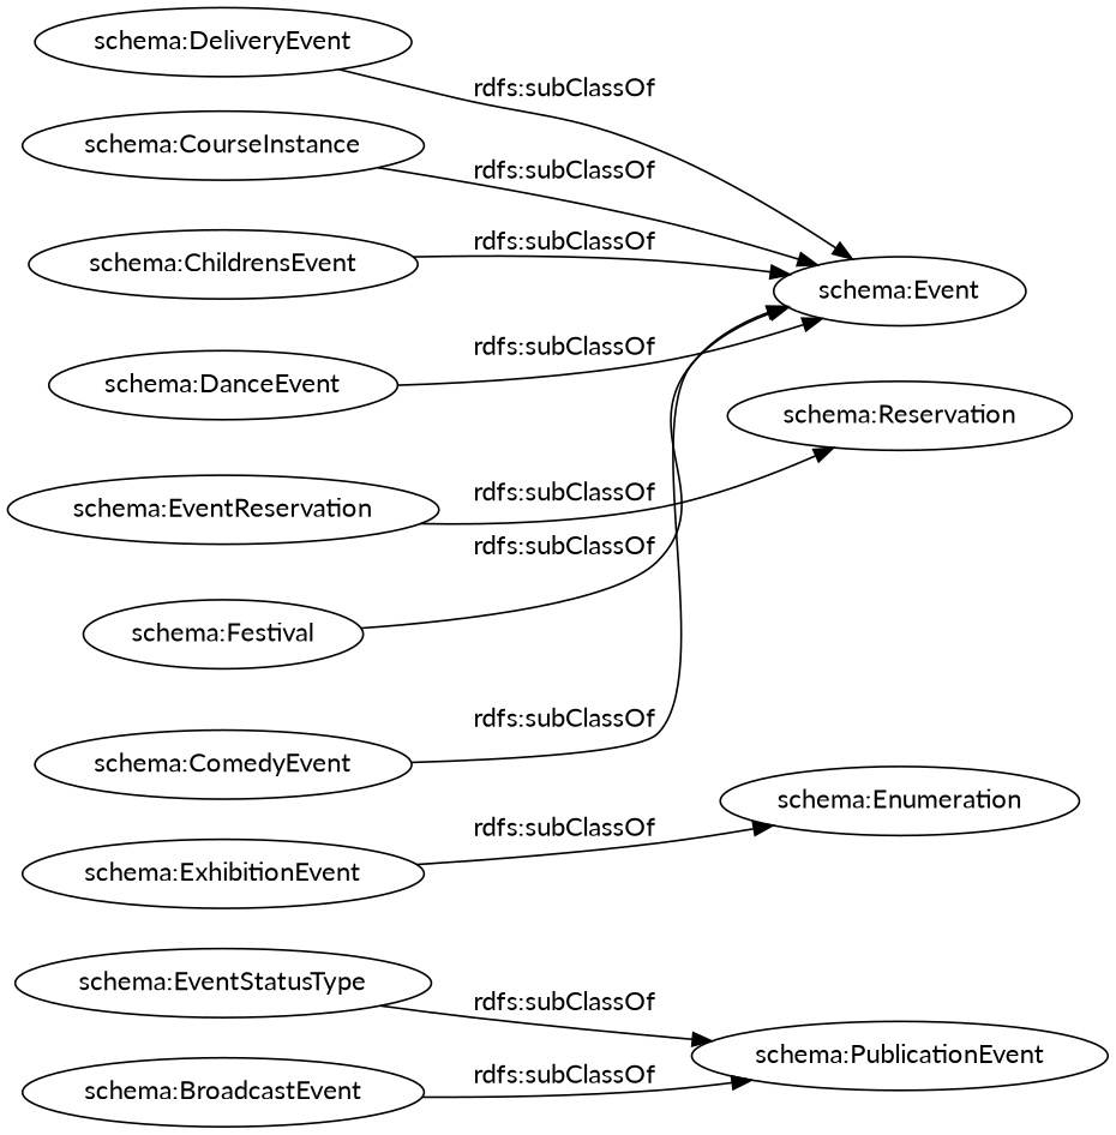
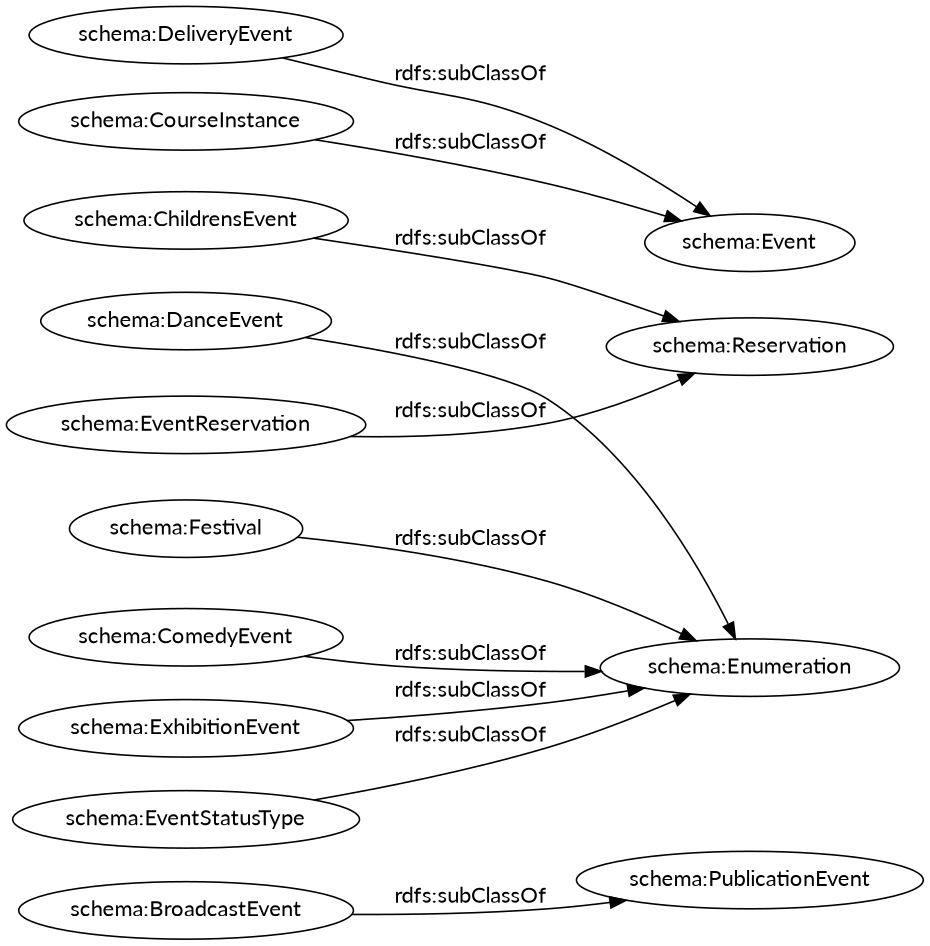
  digraph {
    fontname=Lato
    rankdir=LR
    node [fontname=Lato]
    edge [fontname=Lato]
    "schema:ChildrensEvent"
    "schema:Event"
    "schema:CourseInstance"
    "schema:ComedyEvent"
    "schema:Festival"
    "schema:ExhibitionEvent"
    "schema:Enumeration"
    "schema:DanceEvent"
    "schema:EventReservation"
    "schema:Reservation"
    "schema:EventStatusType"
    "schema:DeliveryEvent"
    "schema:BroadcastEvent"
    "schema:PublicationEvent"
-   "schema:ChildrensEvent" -> "schema:Event" [label="rdfs:subClassOf"]
+   "schema:ChildrensEvent" -> "schema:Reservation" [label="rdfs:subClassOf"]
    "schema:CourseInstance" -> "schema:Event" [label="rdfs:subClassOf"]
-   "schema:ComedyEvent" -> "schema:Event" [label="rdfs:subClassOf"]
-   "schema:Festival" -> "schema:Event" [label="rdfs:subClassOf"]
+   "schema:ComedyEvent" -> "schema:Enumeration" [label="rdfs:subClassOf"]
+   "schema:Festival" -> "schema:Enumeration" [label="rdfs:subClassOf"]
    "schema:ExhibitionEvent" -> "schema:Enumeration" [label="rdfs:subClassOf"]
-   "schema:DanceEvent" -> "schema:Event" [label="rdfs:subClassOf"]
+   "schema:DanceEvent" -> "schema:Enumeration" [label="rdfs:subClassOf"]
    "schema:EventReservation" -> "schema:Reservation" [label="rdfs:subClassOf"]
-   "schema:EventStatusType" -> "schema:PublicationEvent" [label="rdfs:subClassOf"]
+   "schema:EventStatusType" -> "schema:Enumeration" [label="rdfs:subClassOf"]
    "schema:DeliveryEvent" -> "schema:Event" [label="rdfs:subClassOf"]
    "schema:BroadcastEvent" -> "schema:PublicationEvent" [label="rdfs:subClassOf"]
  }
